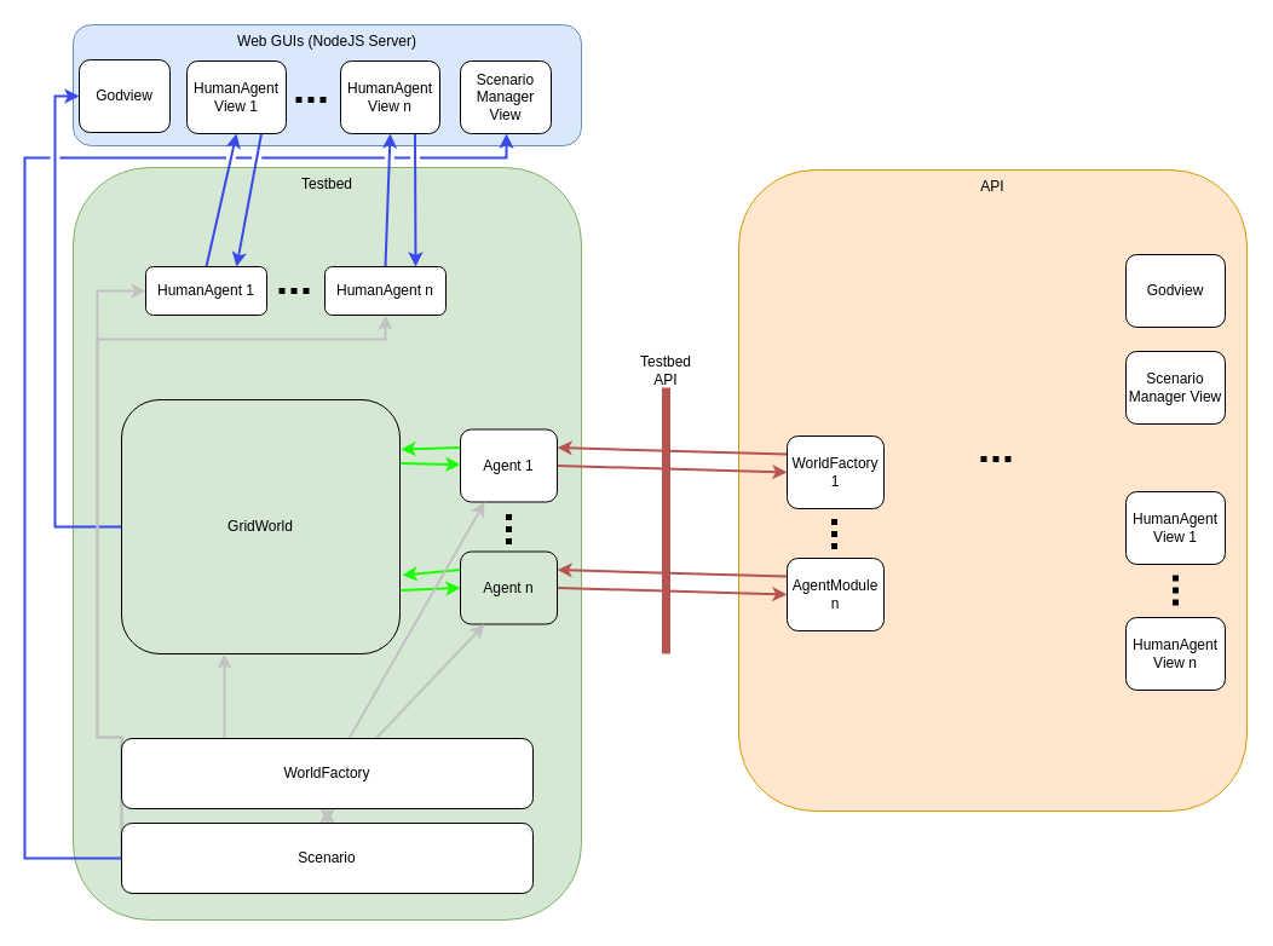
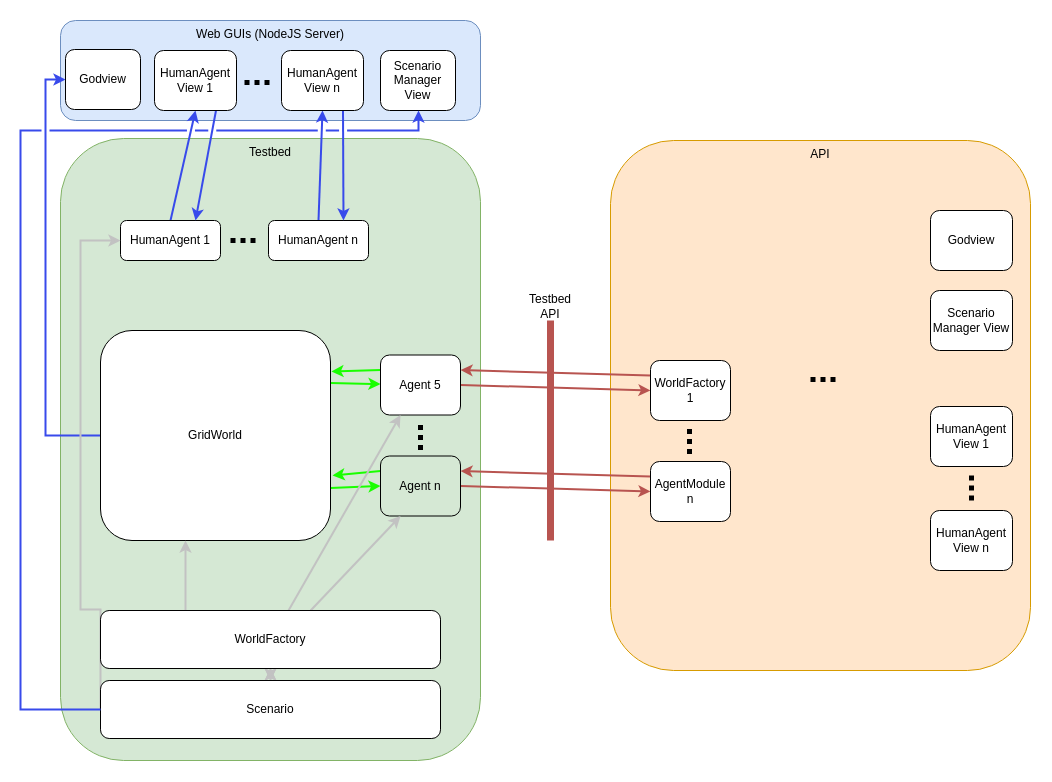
  <mxCell id="0" />
  <mxCell id="1" parent="0" />
  <mxCell id="2" value="API" style="rounded=1;whiteSpace=wrap;html=1;verticalAlign=top;fillColor=#ffe6cc;strokeColor=#d79b00;" parent="1" vertex="1"><mxGeometry x="610" y="140" width="420" height="530" as="geometry" /></mxCell>
  <mxCell id="3" value="Web GUIs (NodeJS Server)" style="rounded=1;whiteSpace=wrap;html=1;verticalAlign=top;fillColor=#dae8fc;strokeColor=#6c8ebf;" parent="1" vertex="1"><mxGeometry x="60" y="20" width="420" height="100" as="geometry" /></mxCell>
  <mxCell id="4" value="Testbed" style="rounded=1;whiteSpace=wrap;html=1;verticalAlign=top;fillColor=#d5e8d4;strokeColor=#82b366;" parent="1" vertex="1"><mxGeometry x="60" y="138" width="420" height="622" as="geometry" /></mxCell>
  <mxCell id="5" style="rounded=0;orthogonalLoop=1;jettySize=auto;html=1;exitX=1;exitY=0.25;exitDx=0;exitDy=0;strokeWidth=2;strokeColor=#1AFF00;" parent="1" source="8" target="11" edge="1"><mxGeometry relative="1" as="geometry" /></mxCell>
  <mxCell id="6" style="edgeStyle=none;rounded=0;orthogonalLoop=1;jettySize=auto;html=1;exitX=1;exitY=0.75;exitDx=0;exitDy=0;entryX=0;entryY=0.5;entryDx=0;entryDy=0;strokeWidth=2;strokeColor=#1AFF00;" parent="1" source="8" target="14" edge="1"><mxGeometry relative="1" as="geometry" /></mxCell>
  <mxCell id="7" style="edgeStyle=orthogonalEdgeStyle;rounded=0;orthogonalLoop=1;jettySize=auto;html=1;exitX=0;exitY=0.5;exitDx=0;exitDy=0;entryX=0;entryY=0.5;entryDx=0;entryDy=0;strokeWidth=2;fillColor=#dae8fc;strokeColor=#384AEB;" parent="1" source="8" target="33" edge="1"><mxGeometry relative="1" as="geometry" /></mxCell>
- <mxCell id="8" value="GridWorld" style="rounded=1;whiteSpace=wrap;html=1;fillColor=#d5e8d4;" parent="1" vertex="1"><mxGeometry x="100" y="330" width="230" height="210" as="geometry" /></mxCell>
+ <mxCell id="8" value="GridWorld" style="rounded=1;whiteSpace=wrap;html=1;" parent="1" vertex="1"><mxGeometry x="100" y="330" width="230" height="210" as="geometry" /></mxCell>
  <mxCell id="9" style="edgeStyle=none;rounded=0;orthogonalLoop=1;jettySize=auto;html=1;exitX=0;exitY=0.25;exitDx=0;exitDy=0;entryX=1.004;entryY=0.195;entryDx=0;entryDy=0;entryPerimeter=0;strokeWidth=2;strokeColor=#1AFF00;" parent="1" source="11" target="8" edge="1"><mxGeometry relative="1" as="geometry" /></mxCell>
  <mxCell id="10" style="rounded=0;orthogonalLoop=1;jettySize=auto;html=1;exitX=1;exitY=0.5;exitDx=0;exitDy=0;strokeWidth=2;entryX=0;entryY=0.5;entryDx=0;entryDy=0;fillColor=#f8cecc;strokeColor=#b85450;" parent="1" source="11" target="30" edge="1"><mxGeometry relative="1" as="geometry" /></mxCell>
- <mxCell id="11" value="Agent 1" style="rounded=1;whiteSpace=wrap;html=1;" parent="1" vertex="1"><mxGeometry x="380" y="354.5" width="80" height="60" as="geometry" /></mxCell>
+ <mxCell id="11" value="Agent 5" style="rounded=1;whiteSpace=wrap;html=1;" parent="1" vertex="1"><mxGeometry x="380" y="354.5" width="80" height="60" as="geometry" /></mxCell>
  <mxCell id="12" style="edgeStyle=none;rounded=0;orthogonalLoop=1;jettySize=auto;html=1;exitX=0;exitY=0.25;exitDx=0;exitDy=0;entryX=1.009;entryY=0.69;entryDx=0;entryDy=0;entryPerimeter=0;strokeWidth=2;strokeColor=#1AFF00;" parent="1" source="14" target="8" edge="1"><mxGeometry relative="1" as="geometry" /></mxCell>
  <mxCell id="13" style="rounded=0;orthogonalLoop=1;jettySize=auto;html=1;exitX=1;exitY=0.5;exitDx=0;exitDy=0;entryX=0;entryY=0.5;entryDx=0;entryDy=0;strokeWidth=2;fillColor=#f8cecc;strokeColor=#b85450;" parent="1" source="14" target="32" edge="1"><mxGeometry relative="1" as="geometry" /></mxCell>
  <mxCell id="14" value="Agent n" style="rounded=1;whiteSpace=wrap;html=1;fillColor=#d5e8d4;" parent="1" vertex="1"><mxGeometry x="380" y="455.5" width="80" height="60" as="geometry" /></mxCell>
  <mxCell id="15" style="edgeStyle=none;rounded=0;orthogonalLoop=1;jettySize=auto;html=1;exitX=0.5;exitY=0;exitDx=0;exitDy=0;entryX=0.5;entryY=1;entryDx=0;entryDy=0;strokeWidth=2;fillColor=#dae8fc;strokeColor=#384AEB;" parent="1" source="16" target="37" edge="1"><mxGeometry relative="1" as="geometry" /></mxCell>
  <mxCell id="16" value="HumanAgent n" style="rounded=1;whiteSpace=wrap;html=1;" parent="1" vertex="1"><mxGeometry x="268" y="220" width="100" height="40" as="geometry" /></mxCell>
  <mxCell id="17" style="edgeStyle=none;rounded=0;orthogonalLoop=1;jettySize=auto;html=1;exitX=0.5;exitY=0;exitDx=0;exitDy=0;entryX=0.5;entryY=1;entryDx=0;entryDy=0;strokeWidth=2;fillColor=#dae8fc;strokeColor=#384AEB;" parent="1" source="18" target="35" edge="1"><mxGeometry relative="1" as="geometry" /></mxCell>
  <mxCell id="18" value="HumanAgent 1" style="rounded=1;whiteSpace=wrap;html=1;" parent="1" vertex="1"><mxGeometry x="120" y="220" width="100" height="40" as="geometry" /></mxCell>
  <mxCell id="19" style="edgeStyle=none;rounded=0;orthogonalLoop=1;jettySize=auto;html=1;strokeWidth=2;strokeColor=#C2C2C2;exitX=0.25;exitY=0;exitDx=0;exitDy=0;" parent="1" source="50" edge="1"><mxGeometry relative="1" as="geometry"><mxPoint x="189" y="600" as="sourcePoint" /><mxPoint x="185" y="540" as="targetPoint" /></mxGeometry></mxCell>
  <mxCell id="20" style="edgeStyle=none;rounded=0;orthogonalLoop=1;jettySize=auto;html=1;entryX=0.25;entryY=1;entryDx=0;entryDy=0;strokeWidth=2;strokeColor=#C2C2C2;exitX=0.618;exitY=0;exitDx=0;exitDy=0;exitPerimeter=0;" parent="1" source="50" target="14" edge="1"><mxGeometry relative="1" as="geometry"><mxPoint x="530" y="740" as="sourcePoint" /></mxGeometry></mxCell>
  <mxCell id="21" style="edgeStyle=none;rounded=0;orthogonalLoop=1;jettySize=auto;html=1;entryX=0.25;entryY=1;entryDx=0;entryDy=0;strokeWidth=2;strokeColor=#C2C2C2;exitX=0.553;exitY=0;exitDx=0;exitDy=0;exitPerimeter=0;" parent="1" source="50" target="11" edge="1"><mxGeometry relative="1" as="geometry"><mxPoint x="540" y="690" as="sourcePoint" /></mxGeometry></mxCell>
  <mxCell id="22" style="edgeStyle=orthogonalEdgeStyle;rounded=0;orthogonalLoop=1;jettySize=auto;html=1;exitX=0;exitY=0.5;exitDx=0;exitDy=0;strokeWidth=2;strokeColor=#C2C2C2;" parent="1" source="26" target="18" edge="1"><mxGeometry relative="1" as="geometry"><Array as="points"><mxPoint x="80" y="609" /><mxPoint x="80" y="240" /></Array></mxGeometry></mxCell>
- <mxCell id="23" style="edgeStyle=orthogonalEdgeStyle;rounded=0;orthogonalLoop=1;jettySize=auto;html=1;exitX=0;exitY=0.5;exitDx=0;exitDy=0;entryX=0.5;entryY=1;entryDx=0;entryDy=0;strokeWidth=2;strokeColor=#C2C2C2;" parent="1" source="26" target="16" edge="1"><mxGeometry relative="1" as="geometry"><Array as="points"><mxPoint x="80" y="609" /><mxPoint x="80" y="280" /><mxPoint x="318" y="280" /></Array></mxGeometry></mxCell>
  <mxCell id="24" style="edgeStyle=orthogonalEdgeStyle;rounded=0;orthogonalLoop=1;jettySize=auto;html=1;exitX=0.5;exitY=0;exitDx=0;exitDy=0;entryX=0.5;entryY=1;entryDx=0;entryDy=0;strokeColor=#C2C2C2;strokeWidth=2;startArrow=classic;startFill=1;" edge="1" parent="1" source="26" target="50"><mxGeometry relative="1" as="geometry" /></mxCell>
  <mxCell id="25" value="" style="edgeStyle=orthogonalEdgeStyle;rounded=0;orthogonalLoop=1;jettySize=auto;html=1;strokeColor=#C2C2C2;strokeWidth=2;startArrow=classic;startFill=1;" edge="1" parent="1" source="26" target="50"><mxGeometry relative="1" as="geometry" /></mxCell>
  <mxCell id="26" value="Scenario" style="rounded=1;whiteSpace=wrap;html=1;" parent="1" vertex="1"><mxGeometry x="100" y="680" width="340" height="58" as="geometry" /></mxCell>
  <mxCell id="27" value="" style="endArrow=none;dashed=1;html=1;spacing=20;strokeWidth=5;dashPattern=1 1;" parent="1" edge="1"><mxGeometry width="50" height="50" relative="1" as="geometry"><mxPoint x="230" y="240" as="sourcePoint" /><mxPoint x="260" y="240" as="targetPoint" /></mxGeometry></mxCell>
  <mxCell id="28" value="" style="endArrow=none;dashed=1;html=1;spacing=20;strokeWidth=5;dashPattern=1 1;" parent="1" edge="1"><mxGeometry width="50" height="50" relative="1" as="geometry"><mxPoint x="420" y="449.5" as="sourcePoint" /><mxPoint x="420" y="419.5" as="targetPoint" /></mxGeometry></mxCell>
  <mxCell id="29" style="rounded=0;orthogonalLoop=1;jettySize=auto;html=1;exitX=0;exitY=0.25;exitDx=0;exitDy=0;entryX=1;entryY=0.25;entryDx=0;entryDy=0;strokeWidth=2;fillColor=#f8cecc;strokeColor=#b85450;" parent="1" source="30" target="11" edge="1"><mxGeometry relative="1" as="geometry" /></mxCell>
  <mxCell id="30" value="WorldFactory 1" style="rounded=1;whiteSpace=wrap;html=1;" parent="1" vertex="1"><mxGeometry x="650" y="360" width="80" height="60" as="geometry" /></mxCell>
  <mxCell id="31" style="rounded=0;orthogonalLoop=1;jettySize=auto;html=1;exitX=0;exitY=0.25;exitDx=0;exitDy=0;entryX=1;entryY=0.25;entryDx=0;entryDy=0;strokeWidth=2;fillColor=#f8cecc;strokeColor=#b85450;" parent="1" source="32" target="14" edge="1"><mxGeometry relative="1" as="geometry" /></mxCell>
  <mxCell id="32" value="AgentModule n" style="rounded=1;whiteSpace=wrap;html=1;" parent="1" vertex="1"><mxGeometry x="650" y="461" width="80" height="60" as="geometry" /></mxCell>
  <mxCell id="33" value="Godview" style="rounded=1;whiteSpace=wrap;html=1;" parent="1" vertex="1"><mxGeometry x="65" y="49" width="75" height="60" as="geometry" /></mxCell>
  <mxCell id="34" style="edgeStyle=none;rounded=0;orthogonalLoop=1;jettySize=auto;html=1;exitX=0.75;exitY=1;exitDx=0;exitDy=0;entryX=0.75;entryY=0;entryDx=0;entryDy=0;strokeWidth=2;fillColor=#dae8fc;strokeColor=#384AEB;" parent="1" source="35" target="18" edge="1"><mxGeometry relative="1" as="geometry" /></mxCell>
  <mxCell id="35" value="HumanAgent View 1" style="rounded=1;whiteSpace=wrap;html=1;" parent="1" vertex="1"><mxGeometry x="154" y="50" width="82" height="60" as="geometry" /></mxCell>
  <mxCell id="36" style="edgeStyle=none;rounded=0;orthogonalLoop=1;jettySize=auto;html=1;exitX=0.75;exitY=1;exitDx=0;exitDy=0;entryX=0.75;entryY=0;entryDx=0;entryDy=0;strokeWidth=2;fillColor=#dae8fc;strokeColor=#384AEB;" parent="1" source="37" target="16" edge="1"><mxGeometry relative="1" as="geometry" /></mxCell>
  <mxCell id="37" value="HumanAgent View n" style="rounded=1;whiteSpace=wrap;html=1;" parent="1" vertex="1"><mxGeometry x="281" y="50" width="82" height="60" as="geometry" /></mxCell>
  <mxCell id="38" value="" style="endArrow=none;dashed=1;html=1;spacing=20;strokeWidth=5;dashPattern=1 1;" parent="1" edge="1"><mxGeometry width="50" height="50" relative="1" as="geometry"><mxPoint x="244" y="82" as="sourcePoint" /><mxPoint x="274" y="82" as="targetPoint" /></mxGeometry></mxCell>
  <mxCell id="39" value="Scenario Manager View" style="rounded=1;whiteSpace=wrap;html=1;" parent="1" vertex="1"><mxGeometry x="380" y="50" width="75" height="60" as="geometry" /></mxCell>
  <mxCell id="40" style="edgeStyle=orthogonalEdgeStyle;rounded=0;orthogonalLoop=1;jettySize=auto;html=1;strokeWidth=2;jumpStyle=gap;fillColor=#dae8fc;strokeColor=#384AEB;" parent="1" target="39" edge="1"><mxGeometry relative="1" as="geometry"><Array as="points"><mxPoint x="100" y="709" /><mxPoint x="20" y="709" /><mxPoint x="20" y="130" /><mxPoint x="418" y="130" /></Array><mxPoint x="100" y="709" as="sourcePoint" /></mxGeometry></mxCell>
  <mxCell id="41" value="" style="endArrow=none;dashed=1;html=1;spacing=20;strokeWidth=5;dashPattern=1 1;" parent="1" edge="1"><mxGeometry width="50" height="50" relative="1" as="geometry"><mxPoint x="689" y="453.5" as="sourcePoint" /><mxPoint x="689" y="423.5" as="targetPoint" /></mxGeometry></mxCell>
  <mxCell id="42" value="Godview" style="rounded=1;whiteSpace=wrap;html=1;" parent="1" vertex="1"><mxGeometry x="930" y="210" width="82" height="60" as="geometry" /></mxCell>
  <mxCell id="43" value="HumanAgent View 1" style="rounded=1;whiteSpace=wrap;html=1;" parent="1" vertex="1"><mxGeometry x="930" y="406" width="82" height="60" as="geometry" /></mxCell>
  <mxCell id="44" value="HumanAgent View n" style="rounded=1;whiteSpace=wrap;html=1;" parent="1" vertex="1"><mxGeometry x="930" y="510" width="82" height="60" as="geometry" /></mxCell>
  <mxCell id="45" value="" style="endArrow=none;dashed=1;html=1;spacing=20;strokeWidth=5;dashPattern=1 1;" parent="1" edge="1"><mxGeometry width="50" height="50" relative="1" as="geometry"><mxPoint x="971" y="500" as="sourcePoint" /><mxPoint x="971" y="470" as="targetPoint" /></mxGeometry></mxCell>
  <mxCell id="46" value="Scenario Manager View" style="rounded=1;whiteSpace=wrap;html=1;" parent="1" vertex="1"><mxGeometry x="930" y="290" width="82" height="60" as="geometry" /></mxCell>
  <mxCell id="47" value="" style="endArrow=none;dashed=1;html=1;spacing=20;strokeWidth=5;dashPattern=1 1;" parent="1" edge="1"><mxGeometry width="50" height="50" relative="1" as="geometry"><mxPoint x="810" y="379" as="sourcePoint" /><mxPoint x="840" y="379" as="targetPoint" /></mxGeometry></mxCell>
  <mxCell id="48" value="" style="endArrow=none;html=1;strokeColor=#b85450;strokeWidth=7;fillColor=#f8cecc;" parent="1" edge="1"><mxGeometry width="50" height="50" relative="1" as="geometry"><mxPoint x="550" y="540" as="sourcePoint" /><mxPoint x="550" y="320" as="targetPoint" /></mxGeometry></mxCell>
  <mxCell id="49" value="Testbed API" style="text;html=1;strokeColor=none;fillColor=none;align=center;verticalAlign=middle;whiteSpace=wrap;rounded=0;" parent="1" vertex="1"><mxGeometry x="530" y="296" width="40" height="20" as="geometry" /></mxCell>
  <mxCell id="50" value="WorldFactory" style="rounded=1;whiteSpace=wrap;html=1;" vertex="1" parent="1"><mxGeometry x="100" y="610" width="340" height="58" as="geometry" /></mxCell>
